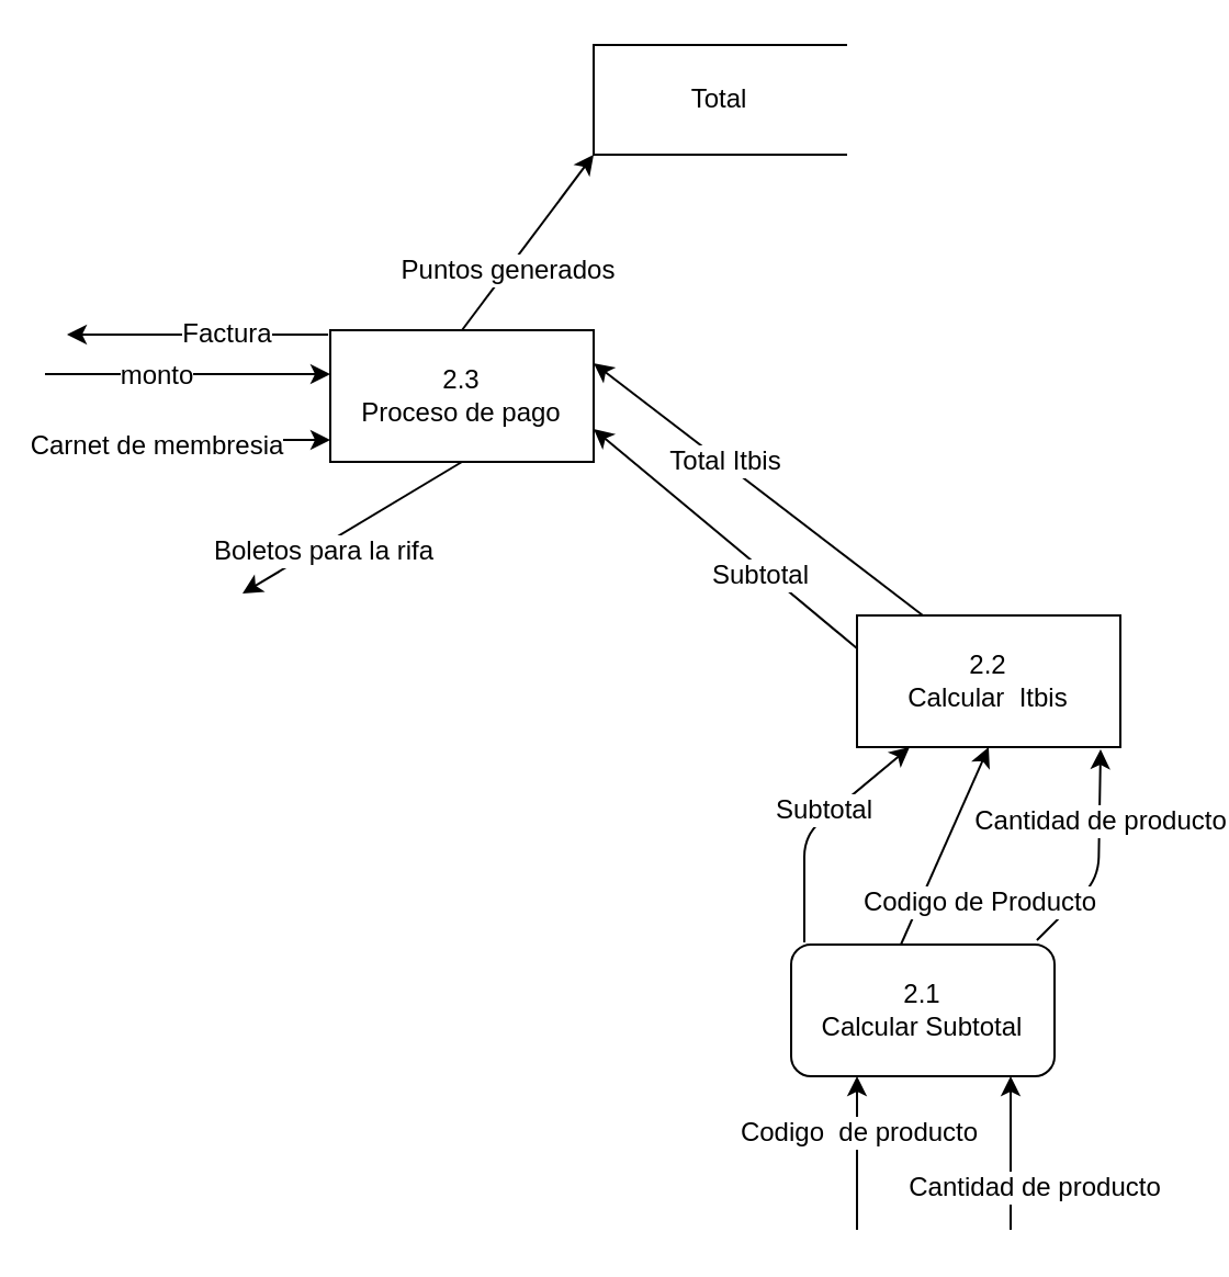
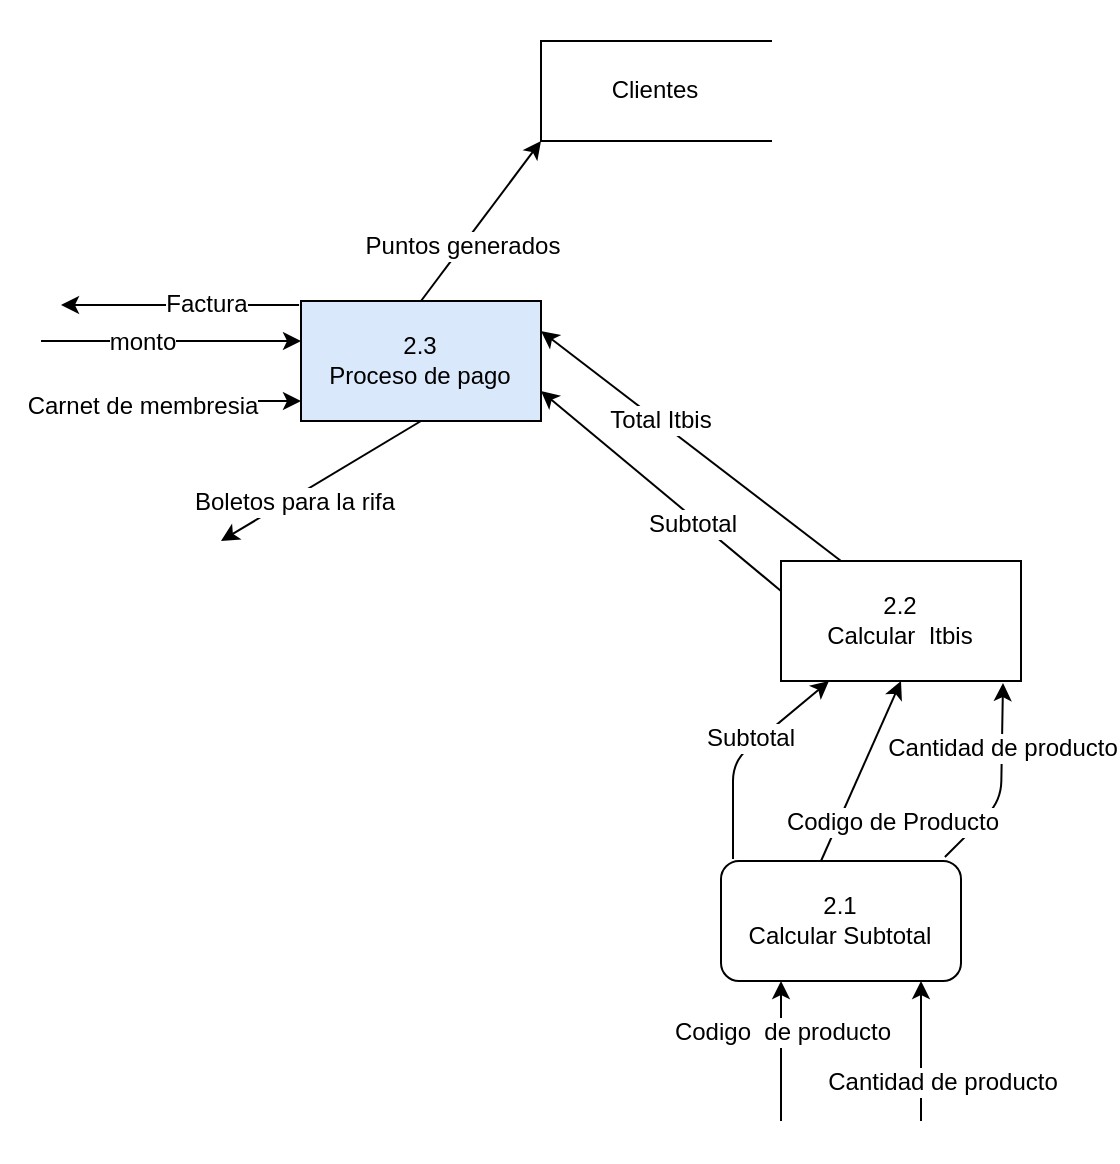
  <mxCell id="0" />
  <mxCell id="1" parent="0" />
  <mxCell id="2" value="" style="endArrow=classic;html=1;" parent="1" edge="1"><mxGeometry width="50" height="50" relative="1" as="geometry"><mxPoint x="20" y="170" as="sourcePoint" /><mxPoint x="150" y="170" as="targetPoint" /></mxGeometry></mxCell>
  <mxCell id="3" value="monto" style="text;html=1;resizable=0;points=[];align=center;verticalAlign=middle;labelBackgroundColor=#ffffff;" parent="2" vertex="1" connectable="0"><mxGeometry x="-0.231" relative="1" as="geometry"><mxPoint as="offset" /></mxGeometry></mxCell>
  <mxCell id="4" value="" style="endArrow=classic;html=1;" parent="1" edge="1"><mxGeometry width="50" height="50" relative="1" as="geometry"><mxPoint x="30" y="200" as="sourcePoint" /><mxPoint x="150" y="200" as="targetPoint" /></mxGeometry></mxCell>
  <mxCell id="5" value="Carnet de membresia" style="text;html=1;resizable=0;points=[];align=center;verticalAlign=middle;labelBackgroundColor=#ffffff;" parent="4" vertex="1" connectable="0"><mxGeometry x="-0.333" y="-2" relative="1" as="geometry"><mxPoint as="offset" /></mxGeometry></mxCell>
- <mxCell id="6" value="2.3&lt;br&gt;Proceso de pago" style="rounded=0;whiteSpace=wrap;html=1;" parent="1" vertex="1"><mxGeometry x="150" y="150" width="120" height="60" as="geometry" /></mxCell>
+ <mxCell id="6" value="2.3&lt;br&gt;Proceso de pago" style="rounded=0;whiteSpace=wrap;html=1;fillColor=#dae8fc;" parent="1" vertex="1"><mxGeometry x="150" y="150" width="120" height="60" as="geometry" /></mxCell>
  <mxCell id="7" value="" style="endArrow=classic;html=1;exitX=0.933;exitY=-0.033;exitDx=0;exitDy=0;exitPerimeter=0;entryX=0.925;entryY=1.017;entryDx=0;entryDy=0;entryPerimeter=0;" parent="1" source="13" target="16" edge="1"><mxGeometry width="50" height="50" relative="1" as="geometry"><mxPoint x="430" y="390" as="sourcePoint" /><mxPoint x="480" y="340" as="targetPoint" /><Array as="points"><mxPoint x="500" y="400" /></Array></mxGeometry></mxCell>
  <mxCell id="8" value="Cantidad de producto" style="text;html=1;resizable=0;points=[];align=center;verticalAlign=middle;labelBackgroundColor=#ffffff;" parent="7" vertex="1" connectable="0"><mxGeometry x="0.339" relative="1" as="geometry"><mxPoint as="offset" /></mxGeometry></mxCell>
  <mxCell id="9" value="" style="endArrow=classic;html=1;" parent="1" edge="1"><mxGeometry width="50" height="50" relative="1" as="geometry"><mxPoint x="390" y="560" as="sourcePoint" /><mxPoint x="390" y="490" as="targetPoint" /></mxGeometry></mxCell>
  <mxCell id="10" value="Codigo&amp;nbsp; de producto" style="text;html=1;resizable=0;points=[];align=center;verticalAlign=middle;labelBackgroundColor=#ffffff;" parent="9" vertex="1" connectable="0"><mxGeometry x="0.286" relative="1" as="geometry"><mxPoint as="offset" /></mxGeometry></mxCell>
  <mxCell id="11" value="" style="endArrow=classic;html=1;" parent="1" edge="1"><mxGeometry width="50" height="50" relative="1" as="geometry"><mxPoint x="460" y="560" as="sourcePoint" /><mxPoint x="460" y="490" as="targetPoint" /></mxGeometry></mxCell>
  <mxCell id="12" value="Cantidad de producto" style="text;html=1;resizable=0;points=[];align=center;verticalAlign=middle;labelBackgroundColor=#ffffff;" parent="11" vertex="1" connectable="0"><mxGeometry x="0.457" relative="1" as="geometry"><mxPoint x="10" y="31" as="offset" /></mxGeometry></mxCell>
  <mxCell id="13" value="2.1&lt;br&gt;Calcular Subtotal" style="rounded=1;whiteSpace=wrap;html=1;" parent="1" vertex="1"><mxGeometry x="360" y="430" width="120" height="60" as="geometry" /></mxCell>
  <mxCell id="14" value="" style="endArrow=classic;html=1;entryX=0.5;entryY=1;entryDx=0;entryDy=0;" parent="1" target="16" edge="1"><mxGeometry width="50" height="50" relative="1" as="geometry"><mxPoint x="410" y="430" as="sourcePoint" /><mxPoint x="410" y="340" as="targetPoint" /></mxGeometry></mxCell>
  <mxCell id="15" value="Codigo de Producto" style="text;html=1;resizable=0;points=[];align=center;verticalAlign=middle;labelBackgroundColor=#ffffff;" parent="14" vertex="1" connectable="0"><mxGeometry x="-0.205" y="-1" relative="1" as="geometry"><mxPoint x="19" y="16" as="offset" /></mxGeometry></mxCell>
  <mxCell id="16" value="2.2 &lt;br&gt;Calcular&amp;nbsp; Itbis" style="whiteSpace=wrap;html=1;rounded=0;" parent="1" vertex="1"><mxGeometry x="390" y="280" width="120" height="60" as="geometry" /></mxCell>
  <mxCell id="17" value="" style="endArrow=classic;html=1;exitX=0.05;exitY=-0.017;exitDx=0;exitDy=0;exitPerimeter=0;" parent="1" source="13" target="16" edge="1"><mxGeometry width="50" height="50" relative="1" as="geometry"><mxPoint x="310" y="430" as="sourcePoint" /><mxPoint x="290" y="330" as="targetPoint" /><Array as="points"><mxPoint x="366" y="380" /></Array></mxGeometry></mxCell>
  <mxCell id="18" value="Subtotal" style="text;html=1;resizable=0;points=[];align=center;verticalAlign=middle;labelBackgroundColor=#ffffff;" parent="17" vertex="1" connectable="0"><mxGeometry x="0.125" y="3" relative="1" as="geometry"><mxPoint as="offset" /></mxGeometry></mxCell>
  <mxCell id="19" value="" style="endArrow=classic;html=1;exitX=0;exitY=0.25;exitDx=0;exitDy=0;entryX=1;entryY=0.75;entryDx=0;entryDy=0;" parent="1" source="16" target="6" edge="1"><mxGeometry width="50" height="50" relative="1" as="geometry"><mxPoint x="200" y="350" as="sourcePoint" /><mxPoint x="250" y="300" as="targetPoint" /></mxGeometry></mxCell>
  <mxCell id="20" value="Subtotal" style="text;html=1;resizable=0;points=[];align=center;verticalAlign=middle;labelBackgroundColor=#ffffff;" parent="19" vertex="1" connectable="0"><mxGeometry x="-0.279" y="3" relative="1" as="geometry"><mxPoint as="offset" /></mxGeometry></mxCell>
  <mxCell id="21" value="" style="endArrow=classic;html=1;exitX=0.25;exitY=0;exitDx=0;exitDy=0;entryX=1;entryY=0.25;entryDx=0;entryDy=0;" parent="1" source="16" target="6" edge="1"><mxGeometry width="50" height="50" relative="1" as="geometry"><mxPoint x="390" y="250" as="sourcePoint" /><mxPoint x="290" y="170" as="targetPoint" /></mxGeometry></mxCell>
  <mxCell id="22" value="Total Itbis" style="text;html=1;resizable=0;points=[];align=center;verticalAlign=middle;labelBackgroundColor=#ffffff;" parent="21" vertex="1" connectable="0"><mxGeometry x="0.213" y="-2" relative="1" as="geometry"><mxPoint y="1" as="offset" /></mxGeometry></mxCell>
  <mxCell id="23" value="" style="endArrow=classic;html=1;exitX=0.5;exitY=1;exitDx=0;exitDy=0;" parent="1" source="6" edge="1"><mxGeometry width="50" height="50" relative="1" as="geometry"><mxPoint x="110" y="380" as="sourcePoint" /><mxPoint x="110" y="270" as="targetPoint" /></mxGeometry></mxCell>
  <mxCell id="24" value="Boletos para la rifa" style="text;html=1;resizable=0;points=[];align=center;verticalAlign=middle;labelBackgroundColor=#ffffff;" parent="23" vertex="1" connectable="0"><mxGeometry x="0.279" y="2" relative="1" as="geometry"><mxPoint as="offset" /></mxGeometry></mxCell>
  <mxCell id="25" value="" style="endArrow=classic;html=1;exitX=-0.008;exitY=0.033;exitDx=0;exitDy=0;exitPerimeter=0;" parent="1" source="6" edge="1"><mxGeometry width="50" height="50" relative="1" as="geometry"><mxPoint x="190" y="130" as="sourcePoint" /><mxPoint x="30" y="152" as="targetPoint" /></mxGeometry></mxCell>
  <mxCell id="26" value="Factura" style="text;html=1;resizable=0;points=[];align=center;verticalAlign=middle;labelBackgroundColor=#ffffff;" parent="25" vertex="1" connectable="0"><mxGeometry x="-0.21" relative="1" as="geometry"><mxPoint as="offset" /></mxGeometry></mxCell>
  <mxCell id="27" value="" style="endArrow=classic;html=1;exitX=0.5;exitY=0;exitDx=0;exitDy=0;" parent="1" source="6" edge="1"><mxGeometry width="50" height="50" relative="1" as="geometry"><mxPoint x="220" y="120" as="sourcePoint" /><mxPoint x="270" y="70" as="targetPoint" /></mxGeometry></mxCell>
  <mxCell id="28" value="Puntos generados" style="text;html=1;resizable=0;points=[];align=center;verticalAlign=middle;labelBackgroundColor=#ffffff;" parent="27" vertex="1" connectable="0"><mxGeometry x="-0.328" relative="1" as="geometry"><mxPoint as="offset" /></mxGeometry></mxCell>
- <mxCell id="29" value="Total" style="shape=partialRectangle;whiteSpace=wrap;html=1;bottom=1;right=1;left=1;top=0;fillColor=none;routingCenterX=-0.5;direction=south;" parent="1" vertex="1"><mxGeometry x="270" y="20" width="115" height="50" as="geometry" /></mxCell>
+ <mxCell id="29" value="Clientes" style="shape=partialRectangle;whiteSpace=wrap;html=1;bottom=1;right=1;left=1;top=0;fillColor=none;routingCenterX=-0.5;direction=south;" parent="1" vertex="1"><mxGeometry x="270" y="20" width="115" height="50" as="geometry" /></mxCell>
